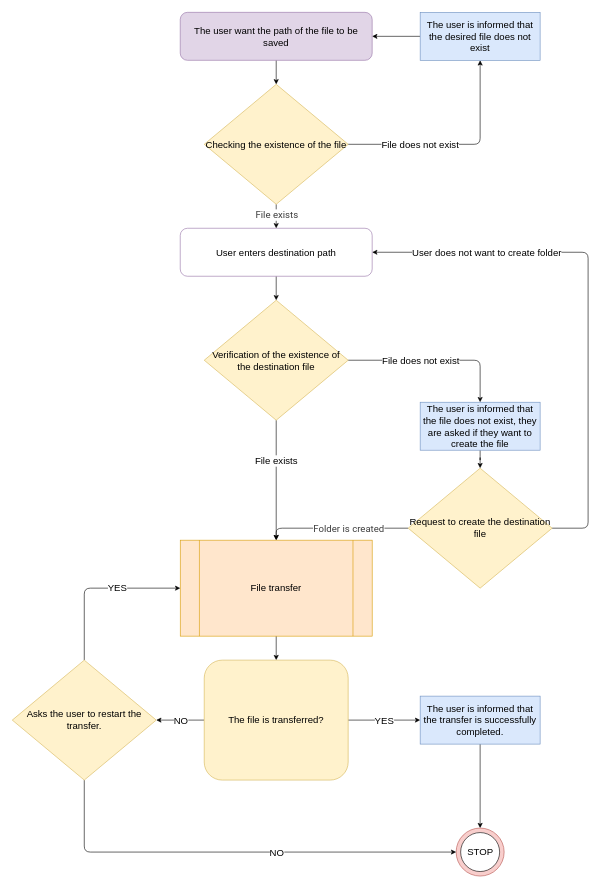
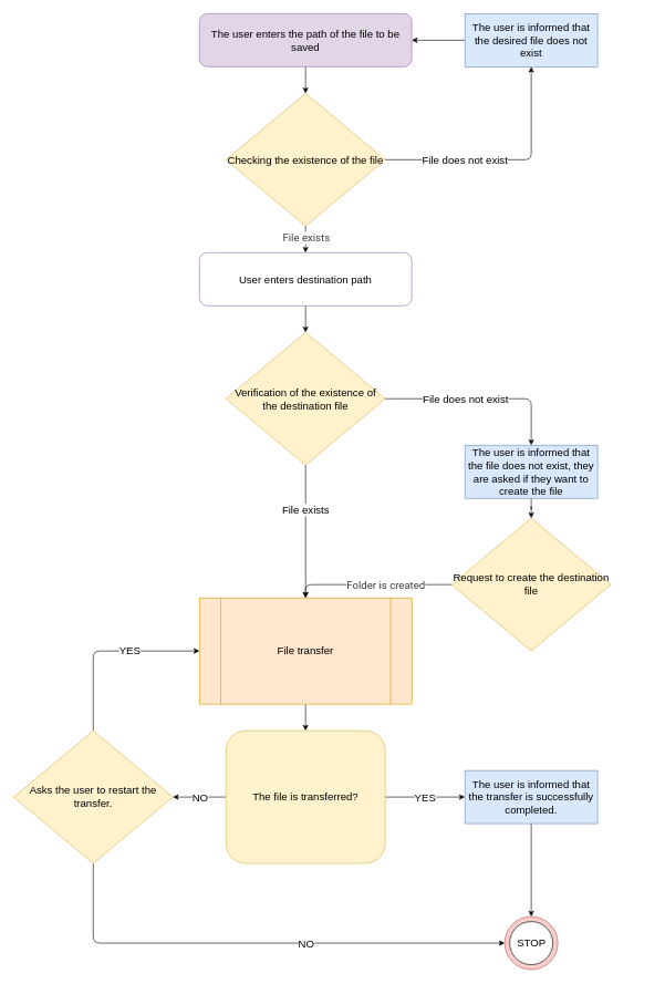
  <mxCell id="0" />
  <mxCell id="1" parent="0" />
  <mxCell id="2" style="edgeStyle=orthogonalEdgeStyle;rounded=1;orthogonalLoop=1;jettySize=auto;html=1;fontSize=16;" parent="1" source="3" target="10" edge="1"><mxGeometry relative="1" as="geometry" /></mxCell>
- <mxCell id="3" value="The user want the path of the file to be saved" style="rounded=1;whiteSpace=wrap;html=1;fontSize=16;fillColor=#e1d5e7;strokeColor=#9673a6;" parent="1" vertex="1"><mxGeometry x="300" y="20" width="320" height="80" as="geometry" /></mxCell>
+ <mxCell id="3" value="The user enters the path of the file to be saved" style="rounded=1;whiteSpace=wrap;html=1;fontSize=16;fillColor=#e1d5e7;strokeColor=#9673a6;" parent="1" vertex="1"><mxGeometry x="300" y="20" width="320" height="80" as="geometry" /></mxCell>
  <mxCell id="4" style="edgeStyle=orthogonalEdgeStyle;rounded=1;orthogonalLoop=1;jettySize=auto;html=1;fontSize=16;" parent="1" source="5" target="17" edge="1"><mxGeometry relative="1" as="geometry" /></mxCell>
  <mxCell id="5" value="User enters destination path" style="rounded=1;whiteSpace=wrap;html=1;fontSize=16;fillColor=#ffffff;strokeColor=#9673a6;" parent="1" vertex="1"><mxGeometry x="300" y="380" width="320" height="80" as="geometry" /></mxCell>
  <mxCell id="6" style="edgeStyle=orthogonalEdgeStyle;rounded=1;orthogonalLoop=1;jettySize=auto;html=1;fontSize=16;" parent="1" source="10" target="5" edge="1"><mxGeometry relative="1" as="geometry" /></mxCell>
  <mxCell id="7" value="&lt;span style=&quot;color: rgb(61, 61, 61); font-family: roboto, &amp;quot;helvetica neue&amp;quot;, sans-serif; font-size: 16px;&quot;&gt;File exists&lt;/span&gt;" style="edgeLabel;html=1;align=center;verticalAlign=middle;resizable=0;points=[];fontSize=16;" parent="6" vertex="1" connectable="0"><mxGeometry x="-0.157" y="-1" relative="1" as="geometry"><mxPoint x="1" as="offset" /></mxGeometry></mxCell>
  <mxCell id="8" style="edgeStyle=orthogonalEdgeStyle;rounded=1;orthogonalLoop=1;jettySize=auto;html=1;fontSize=16;" parent="1" source="10" target="12" edge="1"><mxGeometry relative="1" as="geometry" /></mxCell>
  <mxCell id="9" value="File does not exist" style="edgeLabel;html=1;align=center;verticalAlign=middle;resizable=0;points=[];fontSize=16;" parent="8" vertex="1" connectable="0"><mxGeometry x="-0.464" y="2" relative="1" as="geometry"><mxPoint x="23" y="2" as="offset" /></mxGeometry></mxCell>
  <mxCell id="10" value="Checking the existence of the file" style="rhombus;whiteSpace=wrap;html=1;fontSize=16;fillColor=#fff2cc;strokeColor=#d6b656;" parent="1" vertex="1"><mxGeometry x="340" y="140" width="240" height="200" as="geometry" /></mxCell>
  <mxCell id="11" style="edgeStyle=orthogonalEdgeStyle;rounded=1;orthogonalLoop=1;jettySize=auto;html=1;entryX=1;entryY=0.5;entryDx=0;entryDy=0;fontSize=16;" parent="1" source="12" target="3" edge="1"><mxGeometry relative="1" as="geometry" /></mxCell>
  <mxCell id="12" value="The user is informed that the desired file does not exist" style="rounded=0;whiteSpace=wrap;html=1;fontSize=16;fillColor=#dae8fc;strokeColor=#6c8ebf;" parent="1" vertex="1"><mxGeometry x="700" y="20" width="200" height="80" as="geometry" /></mxCell>
  <mxCell id="13" style="edgeStyle=orthogonalEdgeStyle;rounded=1;orthogonalLoop=1;jettySize=auto;html=1;fontSize=16;" parent="1" source="17" target="19" edge="1"><mxGeometry relative="1" as="geometry"><Array as="points"><mxPoint x="800" y="600" /></Array></mxGeometry></mxCell>
  <mxCell id="14" value="File does not exist" style="edgeLabel;html=1;align=center;verticalAlign=middle;resizable=0;points=[];fontSize=16;" parent="13" vertex="1" connectable="0"><mxGeometry x="-0.215" y="-2" relative="1" as="geometry"><mxPoint x="6" y="-2" as="offset" /></mxGeometry></mxCell>
  <mxCell id="15" style="edgeStyle=orthogonalEdgeStyle;rounded=1;orthogonalLoop=1;jettySize=auto;html=1;fontSize=16;" parent="1" source="17" target="26" edge="1"><mxGeometry relative="1" as="geometry" /></mxCell>
  <mxCell id="16" value="File exists" style="edgeLabel;html=1;align=center;verticalAlign=middle;resizable=0;points=[];fontSize=16;" parent="15" vertex="1" connectable="0"><mxGeometry x="-0.331" y="-1" relative="1" as="geometry"><mxPoint as="offset" /></mxGeometry></mxCell>
  <mxCell id="17" value="Verification of the existence of the destination file" style="rhombus;whiteSpace=wrap;html=1;fontSize=16;fillColor=#fff2cc;strokeColor=#d6b656;" parent="1" vertex="1"><mxGeometry x="340" y="500" width="240" height="200" as="geometry" /></mxCell>
  <mxCell id="18" style="edgeStyle=orthogonalEdgeStyle;rounded=1;orthogonalLoop=1;jettySize=auto;html=1;fontSize=16;" parent="1" source="19" target="24" edge="1"><mxGeometry relative="1" as="geometry" /></mxCell>
  <mxCell id="19" value="The user is informed that the file does not exist, they are asked if they want to create the file" style="rounded=0;whiteSpace=wrap;html=1;fontSize=16;fillColor=#dae8fc;strokeColor=#6c8ebf;" parent="1" vertex="1"><mxGeometry x="700" y="670" width="200" height="80" as="geometry" /></mxCell>
- <mxCell id="20" style="edgeStyle=orthogonalEdgeStyle;rounded=1;orthogonalLoop=1;jettySize=auto;html=1;entryX=1;entryY=0.5;entryDx=0;entryDy=0;fontSize=16;" parent="1" source="24" target="5" edge="1"><mxGeometry relative="1" as="geometry"><Array as="points"><mxPoint x="980" y="880" /><mxPoint x="980" y="420" /></Array></mxGeometry></mxCell>
- <mxCell id="21" value="User does not want to create folder" style="edgeLabel;html=1;align=center;verticalAlign=middle;resizable=0;points=[];fontSize=16;" parent="20" vertex="1" connectable="0"><mxGeometry x="0.568" y="-1" relative="1" as="geometry"><mxPoint as="offset" /></mxGeometry></mxCell>
  <mxCell id="22" style="edgeStyle=orthogonalEdgeStyle;rounded=1;orthogonalLoop=1;jettySize=auto;html=1;entryX=0.5;entryY=0;entryDx=0;entryDy=0;fontSize=16;" parent="1" source="24" target="26" edge="1"><mxGeometry relative="1" as="geometry"><Array as="points"><mxPoint x="460" y="880" /></Array></mxGeometry></mxCell>
  <mxCell id="23" value="&lt;span style=&quot;color: rgb(61, 61, 61); font-family: roboto, &amp;quot;helvetica neue&amp;quot;, sans-serif; font-size: 16px;&quot;&gt;Folder is created&lt;/span&gt;" style="edgeLabel;html=1;align=center;verticalAlign=middle;resizable=0;points=[];fontSize=16;" parent="22" vertex="1" connectable="0"><mxGeometry x="0.27" relative="1" as="geometry"><mxPoint x="52" as="offset" /></mxGeometry></mxCell>
  <mxCell id="24" value="Request to create the destination file" style="rhombus;whiteSpace=wrap;html=1;fontSize=16;fillColor=#fff2cc;strokeColor=#d6b656;" parent="1" vertex="1"><mxGeometry x="680" y="780" width="240" height="200" as="geometry" /></mxCell>
  <mxCell id="25" style="edgeStyle=orthogonalEdgeStyle;rounded=1;orthogonalLoop=1;jettySize=auto;html=1;fontSize=16;" parent="1" source="26" target="31" edge="1"><mxGeometry relative="1" as="geometry" /></mxCell>
  <mxCell id="26" value="File transfer" style="shape=process;whiteSpace=wrap;html=1;backgroundOutline=1;fontSize=16;fillColor=#ffe6cc;strokeColor=#d79b00;" parent="1" vertex="1"><mxGeometry x="300" y="900" width="320" height="160" as="geometry" /></mxCell>
  <mxCell id="27" style="edgeStyle=orthogonalEdgeStyle;rounded=1;orthogonalLoop=1;jettySize=auto;html=1;fontSize=16;" parent="1" source="31" target="33" edge="1"><mxGeometry relative="1" as="geometry" /></mxCell>
  <mxCell id="28" value="YES" style="edgeLabel;html=1;align=center;verticalAlign=middle;resizable=0;points=[];fontSize=16;" parent="27" vertex="1" connectable="0"><mxGeometry x="-0.263" y="-1" relative="1" as="geometry"><mxPoint x="15" y="-1" as="offset" /></mxGeometry></mxCell>
  <mxCell id="29" style="edgeStyle=orthogonalEdgeStyle;rounded=1;orthogonalLoop=1;jettySize=auto;html=1;fontSize=16;" parent="1" source="31" target="41" edge="1"><mxGeometry relative="1" as="geometry" /></mxCell>
  <mxCell id="30" value="NO" style="edgeLabel;html=1;align=center;verticalAlign=middle;resizable=0;points=[];fontSize=16;" parent="29" vertex="1" connectable="0"><mxGeometry x="-0.246" y="2" relative="1" as="geometry"><mxPoint x="-10" y="-2" as="offset" /></mxGeometry></mxCell>
  <mxCell id="31" value="The file is transferred?" style="whiteSpace=wrap;html=1;fontSize=16;fillColor=#fff2cc;strokeColor=#d6b656;rounded=1;" parent="1" vertex="1"><mxGeometry x="340" y="1100" width="240" height="200" as="geometry" /></mxCell>
  <mxCell id="32" style="edgeStyle=orthogonalEdgeStyle;rounded=1;orthogonalLoop=1;jettySize=auto;html=1;entryX=0.5;entryY=0;entryDx=0;entryDy=0;fontSize=16;" parent="1" source="33" target="35" edge="1"><mxGeometry relative="1" as="geometry" /></mxCell>
  <mxCell id="33" value="The user is informed that the transfer is successfully completed." style="rounded=0;whiteSpace=wrap;html=1;fontSize=16;fillColor=#dae8fc;strokeColor=#6c8ebf;" parent="1" vertex="1"><mxGeometry x="700" y="1160" width="200" height="80" as="geometry" /></mxCell>
  <mxCell id="34" value="" style="group" parent="1" vertex="1" connectable="0"><mxGeometry x="760" y="1380" width="80" height="80" as="geometry" /></mxCell>
  <mxCell id="35" value="" style="ellipse;whiteSpace=wrap;html=1;aspect=fixed;fontSize=16;fillColor=#f8cecc;strokeColor=#b85450;" parent="34" vertex="1"><mxGeometry width="80" height="80" as="geometry" /></mxCell>
  <mxCell id="36" value="STOP" style="ellipse;whiteSpace=wrap;html=1;aspect=fixed;fontSize=16;" parent="34" vertex="1"><mxGeometry x="7.5" y="7.5" width="65" height="65" as="geometry" /></mxCell>
  <mxCell id="37" style="edgeStyle=orthogonalEdgeStyle;rounded=1;orthogonalLoop=1;jettySize=auto;html=1;entryX=0;entryY=0.5;entryDx=0;entryDy=0;fontSize=16;" parent="1" source="41" target="35" edge="1"><mxGeometry relative="1" as="geometry"><Array as="points"><mxPoint x="140" y="1420" /></Array></mxGeometry></mxCell>
  <mxCell id="38" value="NO" style="edgeLabel;html=1;align=center;verticalAlign=middle;resizable=0;points=[];fontSize=16;" parent="37" vertex="1" connectable="0"><mxGeometry x="0.228" y="-3" relative="1" as="geometry"><mxPoint x="-14" y="-3" as="offset" /></mxGeometry></mxCell>
  <mxCell id="39" style="edgeStyle=orthogonalEdgeStyle;rounded=1;orthogonalLoop=1;jettySize=auto;html=1;entryX=0;entryY=0.5;entryDx=0;entryDy=0;fontSize=16;" parent="1" source="41" target="26" edge="1"><mxGeometry relative="1" as="geometry"><Array as="points"><mxPoint x="140" y="980" /></Array></mxGeometry></mxCell>
  <mxCell id="40" value="YES" style="edgeLabel;html=1;align=center;verticalAlign=middle;resizable=0;points=[];fontSize=16;" parent="39" vertex="1" connectable="0"><mxGeometry x="0.246" y="1" relative="1" as="geometry"><mxPoint as="offset" /></mxGeometry></mxCell>
  <mxCell id="41" value="Asks the user to restart the transfer." style="rhombus;whiteSpace=wrap;html=1;fontSize=16;fillColor=#fff2cc;strokeColor=#d6b656;" parent="1" vertex="1"><mxGeometry y="1100" width="240" height="200" as="geometry" x="20" /></mxCell>
